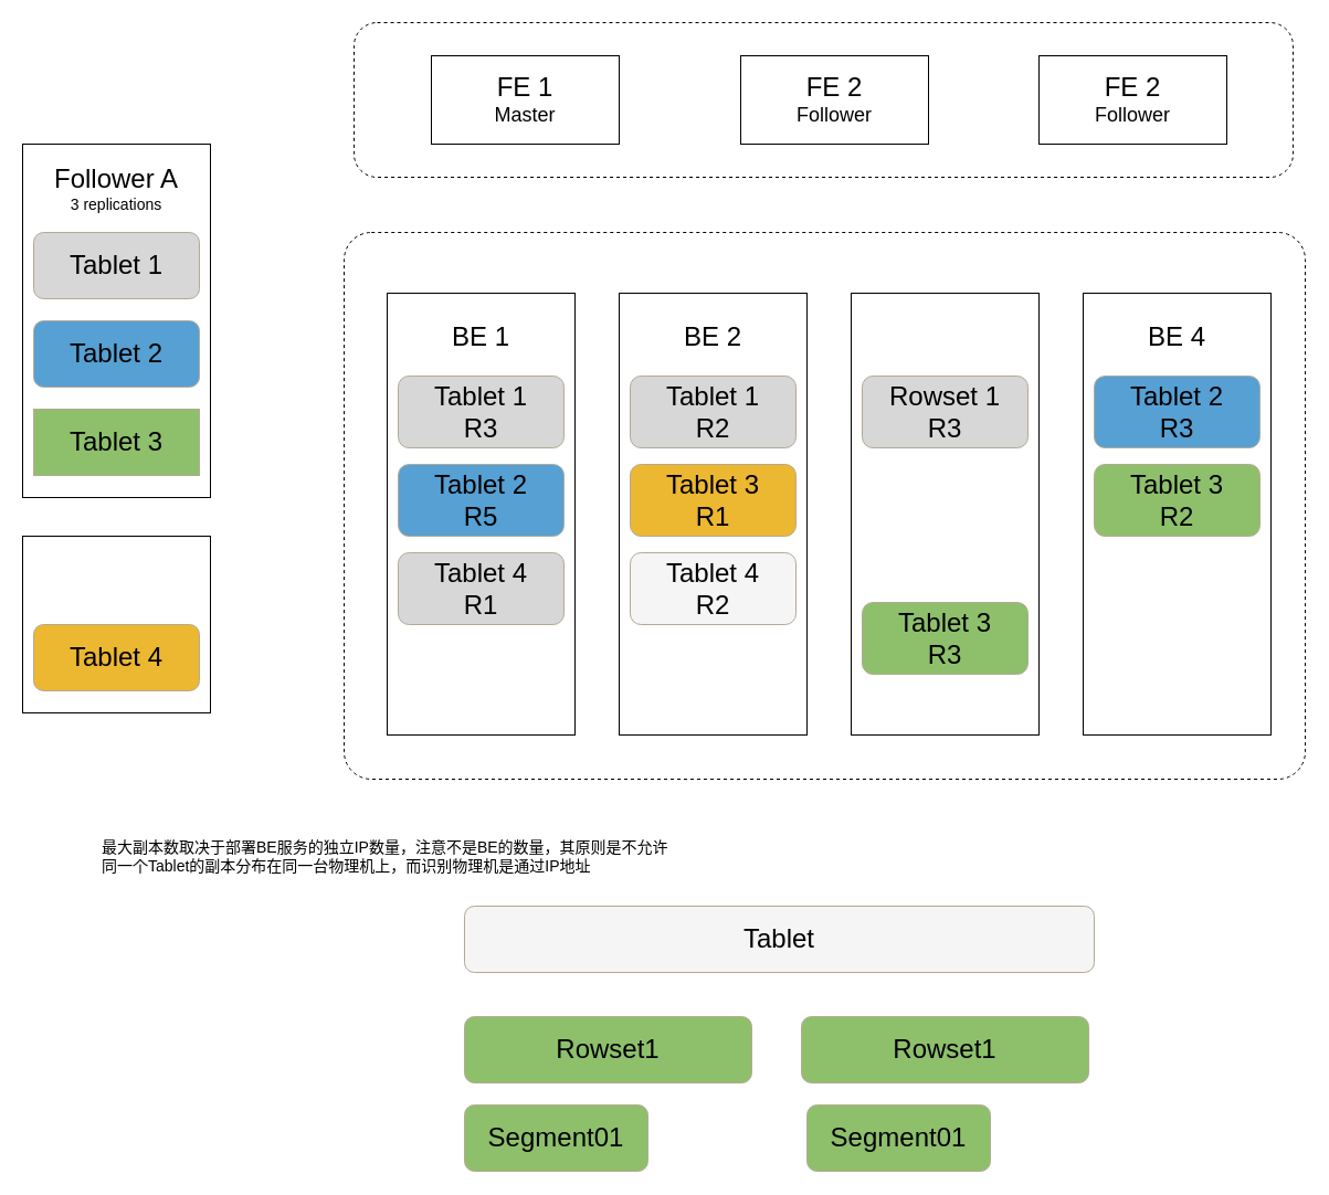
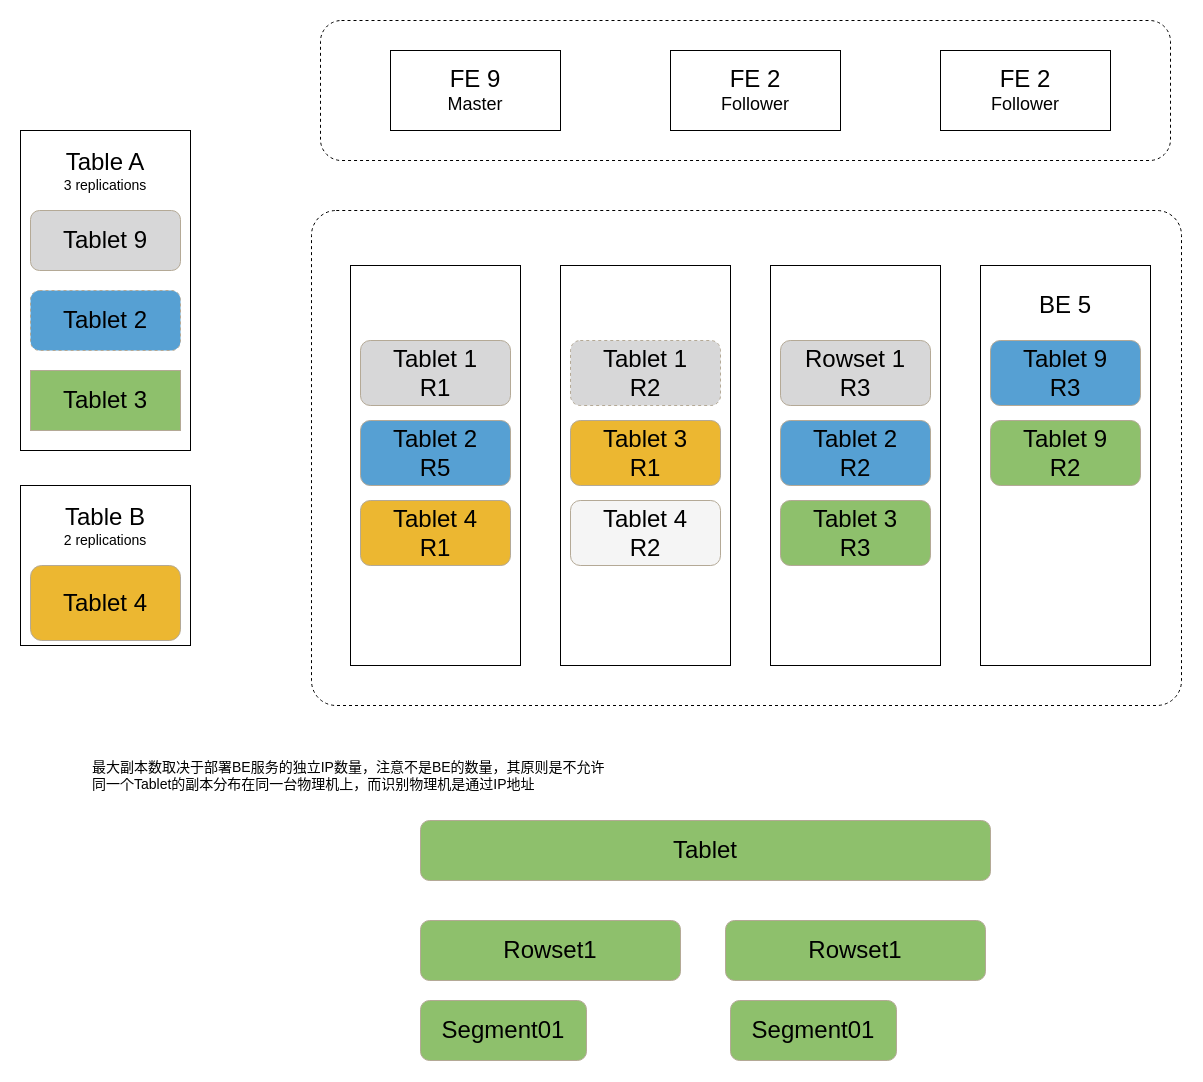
  <mxCell id="0" />
  <mxCell id="1" parent="0" />
  <mxCell id="2" value="" style="rounded=1;whiteSpace=wrap;html=1;arcSize=5;fillColor=none;dashed=1;" vertex="1" parent="1"><mxGeometry x="311" y="210" width="870" height="495" as="geometry" /></mxCell>
  <mxCell id="3" value="" style="rounded=1;whiteSpace=wrap;html=1;fillColor=none;dashed=1;" vertex="1" parent="1"><mxGeometry x="320" y="20" width="850" height="140" as="geometry" /></mxCell>
  <mxCell id="4" value="" style="rounded=0;whiteSpace=wrap;html=1;" vertex="1" parent="1"><mxGeometry x="20" y="130" width="170" height="320" as="geometry" /></mxCell>
- <mxCell id="5" value="&lt;font style=&quot;&quot;&gt;&lt;span style=&quot;font-size: 24px;&quot;&gt;Follower A&lt;/span&gt;&lt;br&gt;&lt;font style=&quot;font-size: 14px;&quot;&gt;3 replications&lt;/font&gt;&lt;br&gt;&lt;/font&gt;" style="text;html=1;strokeColor=none;fillColor=none;align=center;verticalAlign=middle;whiteSpace=wrap;rounded=0;" vertex="1" parent="1"><mxGeometry x="20" y="140" width="170" height="60" as="geometry" /></mxCell>
- <mxCell id="6" value="&lt;font style=&quot;font-size: 24px;&quot;&gt;Tablet 1&lt;br&gt;&lt;/font&gt;" style="rounded=1;whiteSpace=wrap;html=1;strokeColor=#b4a996;fillColor=#d7d7d8;" vertex="1" parent="1"><mxGeometry x="30" y="210" width="150" height="60" as="geometry" /></mxCell>
- <mxCell id="7" value="&lt;font style=&quot;font-size: 24px;&quot;&gt;Tablet 2&lt;br&gt;&lt;/font&gt;" style="rounded=1;whiteSpace=wrap;html=1;strokeColor=#B4A996;fillColor=#56a0d3;" vertex="1" parent="1"><mxGeometry x="30" y="290" width="150" height="60" as="geometry" /></mxCell>
+ <mxCell id="5" value="&lt;font style=&quot;&quot;&gt;&lt;span style=&quot;font-size: 24px;&quot;&gt;Table A&lt;/span&gt;&lt;br&gt;&lt;font style=&quot;font-size: 14px;&quot;&gt;3 replications&lt;/font&gt;&lt;br&gt;&lt;/font&gt;" style="text;html=1;strokeColor=none;fillColor=none;align=center;verticalAlign=middle;whiteSpace=wrap;rounded=0;" vertex="1" parent="1"><mxGeometry x="20" y="140" width="170" height="60" as="geometry" /></mxCell>
+ <mxCell id="6" value="&lt;font style=&quot;font-size: 24px;&quot;&gt;Tablet 9&lt;br&gt;&lt;/font&gt;" style="rounded=1;whiteSpace=wrap;html=1;strokeColor=#b4a996;fillColor=#d7d7d8;" vertex="1" parent="1"><mxGeometry x="30" y="210" width="150" height="60" as="geometry" /></mxCell>
+ <mxCell id="7" value="&lt;font style=&quot;font-size: 24px;&quot;&gt;Tablet 2&lt;br&gt;&lt;/font&gt;" style="rounded=1;whiteSpace=wrap;html=1;strokeColor=#B4A996;fillColor=#56a0d3;dashed=1;" vertex="1" parent="1"><mxGeometry x="30" y="290" width="150" height="60" as="geometry" /></mxCell>
  <mxCell id="8" value="&lt;font style=&quot;font-size: 24px;&quot;&gt;Tablet 3&lt;br&gt;&lt;/font&gt;" style="whiteSpace=wrap;html=1;strokeColor=#b4a996;fillColor=#8ec06c;rounded=0;" vertex="1" parent="1"><mxGeometry x="30" y="370" width="150" height="60" as="geometry" /></mxCell>
  <mxCell id="9" value="" style="rounded=0;whiteSpace=wrap;html=1;" vertex="1" parent="1"><mxGeometry x="20" y="485" width="170" height="160" as="geometry" /></mxCell>
- <mxCell id="11" value="&lt;font style=&quot;font-size: 24px;&quot;&gt;Tablet 4&lt;br&gt;&lt;/font&gt;" style="rounded=1;whiteSpace=wrap;html=1;strokeColor=#b4a996;fillColor=#ecb731;" vertex="1" parent="1"><mxGeometry x="30" y="565" width="150" height="60" as="geometry" /></mxCell>
+ <mxCell id="10" value="&lt;font style=&quot;&quot;&gt;&lt;span style=&quot;font-size: 24px;&quot;&gt;Table B&lt;/span&gt;&lt;br&gt;&lt;font style=&quot;font-size: 14px;&quot;&gt;2 replications&lt;/font&gt;&lt;br&gt;&lt;/font&gt;" style="text;html=1;strokeColor=none;fillColor=none;align=center;verticalAlign=middle;whiteSpace=wrap;rounded=0;" vertex="1" parent="1"><mxGeometry x="20" y="495" width="170" height="60" as="geometry" /></mxCell>
+ <mxCell id="11" value="&lt;font style=&quot;font-size: 24px;&quot;&gt;Tablet 4&lt;br&gt;&lt;/font&gt;" style="rounded=1;whiteSpace=wrap;html=1;strokeColor=#b4a996;fillColor=#ecb731;" vertex="1" parent="1"><mxGeometry x="30" y="565" width="150" height="75" as="geometry" /></mxCell>
  <mxCell id="12" value="" style="rounded=0;whiteSpace=wrap;html=1;" vertex="1" parent="1"><mxGeometry x="350" y="265" width="170" height="400" as="geometry" /></mxCell>
- <mxCell id="13" value="&lt;font style=&quot;&quot;&gt;&lt;span style=&quot;font-size: 24px;&quot;&gt;BE 1&lt;/span&gt;&lt;br&gt;&lt;/font&gt;" style="text;html=1;strokeColor=none;fillColor=none;align=center;verticalAlign=middle;whiteSpace=wrap;rounded=0;" vertex="1" parent="1"><mxGeometry x="350" y="275" width="170" height="60" as="geometry" /></mxCell>
- <mxCell id="14" value="&lt;font style=&quot;font-size: 24px;&quot;&gt;Tablet 1&lt;br&gt;R3&lt;br&gt;&lt;/font&gt;" style="rounded=1;whiteSpace=wrap;html=1;strokeColor=#b4a996;fillColor=#d7d7d8;" vertex="1" parent="1"><mxGeometry x="360" y="340" width="150" height="65" as="geometry" /></mxCell>
+ <mxCell id="14" value="&lt;font style=&quot;font-size: 24px;&quot;&gt;Tablet 1&lt;br&gt;R1&lt;br&gt;&lt;/font&gt;" style="rounded=1;whiteSpace=wrap;html=1;strokeColor=#b4a996;fillColor=#d7d7d8;" vertex="1" parent="1"><mxGeometry x="360" y="340" width="150" height="65" as="geometry" /></mxCell>
  <mxCell id="15" value="&lt;font style=&quot;font-size: 24px;&quot;&gt;Tablet 2&lt;br&gt;R5&lt;br&gt;&lt;/font&gt;" style="rounded=1;whiteSpace=wrap;html=1;strokeColor=#B4A996;fillColor=#56a0d3;" vertex="1" parent="1"><mxGeometry x="360" y="420" width="150" height="65" as="geometry" /></mxCell>
  <mxCell id="16" value="" style="rounded=0;whiteSpace=wrap;html=1;" vertex="1" parent="1"><mxGeometry x="560" y="265" width="170" height="400" as="geometry" /></mxCell>
- <mxCell id="17" value="&lt;font style=&quot;&quot;&gt;&lt;span style=&quot;font-size: 24px;&quot;&gt;BE 2&lt;/span&gt;&lt;br&gt;&lt;/font&gt;" style="text;html=1;strokeColor=none;fillColor=none;align=center;verticalAlign=middle;whiteSpace=wrap;rounded=0;" vertex="1" parent="1"><mxGeometry x="560" y="275" width="170" height="60" as="geometry" /></mxCell>
- <mxCell id="18" value="&lt;font style=&quot;font-size: 24px;&quot;&gt;Tablet 1&lt;br&gt;R2&lt;br&gt;&lt;/font&gt;" style="rounded=1;whiteSpace=wrap;html=1;strokeColor=#b4a996;fillColor=#d7d7d8;" vertex="1" parent="1"><mxGeometry x="570" y="340" width="150" height="65" as="geometry" /></mxCell>
+ <mxCell id="18" value="&lt;font style=&quot;font-size: 24px;&quot;&gt;Tablet 1&lt;br&gt;R2&lt;br&gt;&lt;/font&gt;" style="rounded=1;whiteSpace=wrap;html=1;strokeColor=#b4a996;fillColor=#d7d7d8;dashed=1;" vertex="1" parent="1"><mxGeometry x="570" y="340" width="150" height="65" as="geometry" /></mxCell>
  <mxCell id="19" value="&lt;font style=&quot;font-size: 24px;&quot;&gt;Tablet 3&lt;br&gt;R1&lt;br&gt;&lt;/font&gt;" style="rounded=1;whiteSpace=wrap;html=1;strokeColor=#b4a996;fillColor=#ecb731;" vertex="1" parent="1"><mxGeometry x="570" y="420" width="150" height="65" as="geometry" /></mxCell>
  <mxCell id="20" value="" style="rounded=0;whiteSpace=wrap;html=1;" vertex="1" parent="1"><mxGeometry x="770" y="265" width="170" height="400" as="geometry" /></mxCell>
  <mxCell id="21" value="&lt;font style=&quot;font-size: 24px;&quot;&gt;Rowset 1&lt;br&gt;R3&lt;br&gt;&lt;/font&gt;" style="rounded=1;whiteSpace=wrap;html=1;strokeColor=#b4a996;fillColor=#d7d7d8;" vertex="1" parent="1"><mxGeometry x="780" y="340" width="150" height="65" as="geometry" /></mxCell>
- <mxCell id="23" value="&lt;font style=&quot;font-size: 24px;&quot;&gt;Tablet 3&lt;br&gt;R3&lt;br&gt;&lt;/font&gt;" style="rounded=1;whiteSpace=wrap;html=1;strokeColor=#b4a996;fillColor=#8ec06c;" vertex="1" parent="1"><mxGeometry x="780" y="545" width="150" height="65" as="geometry" /></mxCell>
+ <mxCell id="22" value="&lt;font style=&quot;font-size: 24px;&quot;&gt;Tablet 2&lt;br&gt;R2&lt;br&gt;&lt;/font&gt;" style="rounded=1;whiteSpace=wrap;html=1;strokeColor=#B4A996;fillColor=#56a0d3;" vertex="1" parent="1"><mxGeometry x="780" y="420" width="150" height="65" as="geometry" /></mxCell>
+ <mxCell id="23" value="&lt;font style=&quot;font-size: 24px;&quot;&gt;Tablet 3&lt;br&gt;R3&lt;br&gt;&lt;/font&gt;" style="rounded=1;whiteSpace=wrap;html=1;strokeColor=#b4a996;fillColor=#8ec06c;" vertex="1" parent="1"><mxGeometry x="780" y="500" width="150" height="65" as="geometry" /></mxCell>
  <mxCell id="24" value="" style="rounded=0;whiteSpace=wrap;html=1;" vertex="1" parent="1"><mxGeometry x="980" y="265" width="170" height="400" as="geometry" /></mxCell>
- <mxCell id="25" value="&lt;font style=&quot;&quot;&gt;&lt;span style=&quot;font-size: 24px;&quot;&gt;BE 4&lt;/span&gt;&lt;br&gt;&lt;/font&gt;" style="text;html=1;strokeColor=none;fillColor=none;align=center;verticalAlign=middle;whiteSpace=wrap;rounded=0;" vertex="1" parent="1"><mxGeometry x="980" y="275" width="170" height="60" as="geometry" /></mxCell>
- <mxCell id="26" value="&lt;font style=&quot;font-size: 24px;&quot;&gt;Tablet 2&lt;br&gt;R3&lt;br&gt;&lt;/font&gt;" style="rounded=1;whiteSpace=wrap;html=1;strokeColor=#B4A996;fillColor=#56a0d3;" vertex="1" parent="1"><mxGeometry x="990" y="340" width="150" height="65" as="geometry" /></mxCell>
- <mxCell id="27" value="&lt;font style=&quot;font-size: 24px;&quot;&gt;Tablet 3&lt;br&gt;R2&lt;br&gt;&lt;/font&gt;" style="rounded=1;whiteSpace=wrap;html=1;strokeColor=#b4a996;fillColor=#8ec06c;" vertex="1" parent="1"><mxGeometry x="990" y="420" width="150" height="65" as="geometry" /></mxCell>
- <mxCell id="28" value="&lt;font style=&quot;font-size: 24px;&quot;&gt;Tablet 4&lt;br&gt;R1&lt;br&gt;&lt;/font&gt;" style="rounded=1;whiteSpace=wrap;html=1;strokeColor=#b4a996;fillColor=#d7d7d8;" vertex="1" parent="1"><mxGeometry x="360" y="500" width="150" height="65" as="geometry" /></mxCell>
+ <mxCell id="25" value="&lt;font style=&quot;&quot;&gt;&lt;span style=&quot;font-size: 24px;&quot;&gt;BE 5&lt;/span&gt;&lt;br&gt;&lt;/font&gt;" style="text;html=1;strokeColor=none;fillColor=none;align=center;verticalAlign=middle;whiteSpace=wrap;rounded=0;" vertex="1" parent="1"><mxGeometry x="980" y="275" width="170" height="60" as="geometry" /></mxCell>
+ <mxCell id="26" value="&lt;font style=&quot;font-size: 24px;&quot;&gt;Tablet 9&lt;br&gt;R3&lt;br&gt;&lt;/font&gt;" style="rounded=1;whiteSpace=wrap;html=1;strokeColor=#B4A996;fillColor=#56a0d3;" vertex="1" parent="1"><mxGeometry x="990" y="340" width="150" height="65" as="geometry" /></mxCell>
+ <mxCell id="27" value="&lt;font style=&quot;font-size: 24px;&quot;&gt;Tablet 9&lt;br&gt;R2&lt;br&gt;&lt;/font&gt;" style="rounded=1;whiteSpace=wrap;html=1;strokeColor=#b4a996;fillColor=#8ec06c;" vertex="1" parent="1"><mxGeometry x="990" y="420" width="150" height="65" as="geometry" /></mxCell>
+ <mxCell id="28" value="&lt;font style=&quot;font-size: 24px;&quot;&gt;Tablet 4&lt;br&gt;R1&lt;br&gt;&lt;/font&gt;" style="rounded=1;whiteSpace=wrap;html=1;strokeColor=#b4a996;fillColor=#ecb731;" vertex="1" parent="1"><mxGeometry x="360" y="500" width="150" height="65" as="geometry" /></mxCell>
  <mxCell id="29" value="" style="rounded=0;whiteSpace=wrap;html=1;" vertex="1" parent="1"><mxGeometry x="390" y="50" width="170" height="80" as="geometry" /></mxCell>
- <mxCell id="30" value="&lt;font style=&quot;&quot;&gt;&lt;span style=&quot;font-size: 24px;&quot;&gt;FE 1&lt;br&gt;&lt;/span&gt;&lt;font style=&quot;font-size: 18px;&quot;&gt;Master&lt;/font&gt;&lt;br&gt;&lt;/font&gt;" style="text;html=1;strokeColor=none;fillColor=none;align=center;verticalAlign=middle;whiteSpace=wrap;rounded=0;" vertex="1" parent="1"><mxGeometry x="390" y="60" width="170" height="60" as="geometry" /></mxCell>
+ <mxCell id="30" value="&lt;font style=&quot;&quot;&gt;&lt;span style=&quot;font-size: 24px;&quot;&gt;FE 9&lt;br&gt;&lt;/span&gt;&lt;font style=&quot;font-size: 18px;&quot;&gt;Master&lt;/font&gt;&lt;br&gt;&lt;/font&gt;" style="text;html=1;strokeColor=none;fillColor=none;align=center;verticalAlign=middle;whiteSpace=wrap;rounded=0;" vertex="1" parent="1"><mxGeometry x="390" y="60" width="170" height="60" as="geometry" /></mxCell>
  <mxCell id="31" value="" style="rounded=0;whiteSpace=wrap;html=1;" vertex="1" parent="1"><mxGeometry x="670" y="50" width="170" height="80" as="geometry" /></mxCell>
  <mxCell id="32" value="&lt;font style=&quot;&quot;&gt;&lt;span style=&quot;font-size: 24px;&quot;&gt;FE 2&lt;br&gt;&lt;/span&gt;&lt;font style=&quot;font-size: 18px;&quot;&gt;Follower&lt;/font&gt;&lt;br&gt;&lt;/font&gt;" style="text;html=1;strokeColor=none;fillColor=none;align=center;verticalAlign=middle;whiteSpace=wrap;rounded=0;" vertex="1" parent="1"><mxGeometry x="670" y="60" width="170" height="60" as="geometry" /></mxCell>
  <mxCell id="33" value="" style="rounded=0;whiteSpace=wrap;html=1;" vertex="1" parent="1"><mxGeometry x="940" y="50" width="170" height="80" as="geometry" /></mxCell>
  <mxCell id="34" value="&lt;font style=&quot;&quot;&gt;&lt;span style=&quot;font-size: 24px;&quot;&gt;FE 2&lt;br&gt;&lt;/span&gt;&lt;font style=&quot;font-size: 18px;&quot;&gt;Follower&lt;/font&gt;&lt;br&gt;&lt;/font&gt;" style="text;html=1;strokeColor=none;fillColor=none;align=center;verticalAlign=middle;whiteSpace=wrap;rounded=0;" vertex="1" parent="1"><mxGeometry x="940" y="60" width="170" height="60" as="geometry" /></mxCell>
  <mxCell id="35" value="&lt;font style=&quot;font-size: 24px;&quot;&gt;Tablet 4&lt;br&gt;R2&lt;br&gt;&lt;/font&gt;" style="rounded=1;whiteSpace=wrap;html=1;strokeColor=#b4a996;fillColor=#f5f5f5;" vertex="1" parent="1"><mxGeometry x="570" y="500" width="150" height="65" as="geometry" /></mxCell>
  <mxCell id="36" value="&lt;font style=&quot;font-size: 14px;&quot;&gt;最大副本数取决于部署BE服务的独立IP数量，注意不是BE的数量，其原则是不允许同一个Tablet的副本分布在同一台物理机上，而识别物理机是通过IP地址&lt;/font&gt;" style="text;html=1;strokeColor=none;fillColor=none;align=left;verticalAlign=middle;whiteSpace=wrap;rounded=0;" vertex="1" parent="1"><mxGeometry x="90" y="740" width="520" height="70" as="geometry" /></mxCell>
- <mxCell id="37" value="&lt;font style=&quot;font-size: 24px;&quot;&gt;Tablet&lt;br&gt;&lt;/font&gt;" style="rounded=1;whiteSpace=wrap;html=1;strokeColor=#b4a996;fillColor=#f5f5f5;" vertex="1" parent="1"><mxGeometry x="420" y="820" width="570" height="60" as="geometry" /></mxCell>
+ <mxCell id="37" value="&lt;font style=&quot;font-size: 24px;&quot;&gt;Tablet&lt;br&gt;&lt;/font&gt;" style="rounded=1;whiteSpace=wrap;html=1;strokeColor=#b4a996;fillColor=#8ec06c;" vertex="1" parent="1"><mxGeometry x="420" y="820" width="570" height="60" as="geometry" /></mxCell>
  <mxCell id="38" value="&lt;font style=&quot;font-size: 24px;&quot;&gt;Rowset1&lt;br&gt;&lt;/font&gt;" style="rounded=1;whiteSpace=wrap;html=1;strokeColor=#b4a996;fillColor=#8ec06c;" vertex="1" parent="1"><mxGeometry x="420" y="920" width="260" height="60" as="geometry" /></mxCell>
  <mxCell id="39" value="&lt;font style=&quot;font-size: 24px;&quot;&gt;Rowset1&lt;br&gt;&lt;/font&gt;" style="rounded=1;whiteSpace=wrap;html=1;strokeColor=#b4a996;fillColor=#8ec06c;" vertex="1" parent="1"><mxGeometry x="725" y="920" width="260" height="60" as="geometry" /></mxCell>
  <mxCell id="40" value="&lt;font style=&quot;font-size: 24px;&quot;&gt;Segment01&lt;br&gt;&lt;/font&gt;" style="rounded=1;whiteSpace=wrap;html=1;strokeColor=#b4a996;fillColor=#8ec06c;" vertex="1" parent="1"><mxGeometry x="420" y="1000" width="166" height="60" as="geometry" /></mxCell>
  <mxCell id="41" value="&lt;font style=&quot;font-size: 24px;&quot;&gt;Segment01&lt;br&gt;&lt;/font&gt;" style="rounded=1;whiteSpace=wrap;html=1;strokeColor=#b4a996;fillColor=#8ec06c;" vertex="1" parent="1"><mxGeometry x="730" y="1000" width="166" height="60" as="geometry" /></mxCell>
